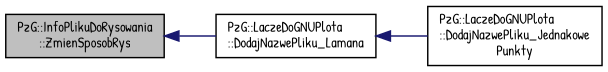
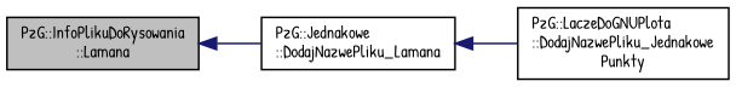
  digraph {
    fontname="Patrick Hand"
    rankdir=LR
    node [color=black fillcolor=white fontname="Patrick Hand" fontsize=10 shape=record style=filled]
    edge [color=midnightblue dir=back fontname="Patrick Hand" fontsize=10 labelfontname=Helvetica labelfontsize=10 style=solid]
-   n1 [fillcolor=grey75 fontcolor=black height=0.2 label="PzG::InfoPlikuDoRysowania\l::ZmienSposobRys" width=0.4]
-   n2 [height=0.2 label="PzG::LaczeDoGNUPlota\l::DodajNazwePliku_Lamana" width=0.4]
+   n1 [fillcolor=grey75 fontcolor=black height=0.2 label="PzG::InfoPlikuDoRysowania\l::Lamana" width=0.4]
+   n2 [height=0.2 label="PzG::Jednakowe\l::DodajNazwePliku_Lamana" width=0.4]
    n3 [height=0.2 label="PzG::LaczeDoGNUPlota\l::DodajNazwePliku_Jednakowe\lPunkty" width=0.4]
    n1 -> n2
    n2 -> n3
  }
